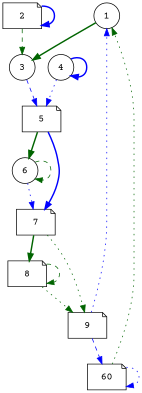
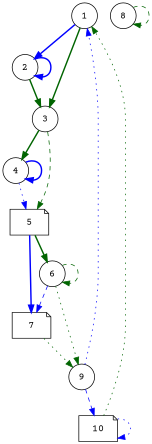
  digraph {
    fontname="Courier Prime"
    node [fontname="Courier Prime" shape=circle]
    edge [color=blue fontname="Courier Prime" style=bold]
    1
-   2 [shape=note]
+   2
    3
    4
    5 [shape=note]
    6
    7 [shape=note]
-   8 [shape=note]
-   9 [shape=note]
-   10 [shape=note label=60]
+   8
+   9
+   10 [shape=note]
+   1 -> 2
    1 -> 3 [color=darkgreen]
    2 -> 2
-   2 -> 3 [color=darkgreen style=dashed]
-   3 -> 5 [style=dashed]
+   2 -> 3 [color=darkgreen]
+   3 -> 4 [color=darkgreen]
+   3 -> 5 [color=darkgreen style=dashed]
    4 -> 4
    4 -> 5 [style=dotted]
    5 -> 6 [color=darkgreen]
    5 -> 7
    6 -> 6 [color=darkgreen style=dashed]
-   6 -> 7 [style=dotted]
-   7 -> 8 [color=darkgreen]
+   6 -> 7 [style=dashed]
    7 -> 9 [color=darkgreen style=dotted]
    8 -> 8 [color=darkgreen style=dashed]
-   8 -> 9 [color=darkgreen style=dotted]
+   6 -> 9 [color=darkgreen style=dotted]
    9 -> 1 [style=dotted]
    9 -> 10 [style=dashed]
    10 -> 1 [color=darkgreen style=dotted]
    10 -> 10 [style=dotted]
  }
